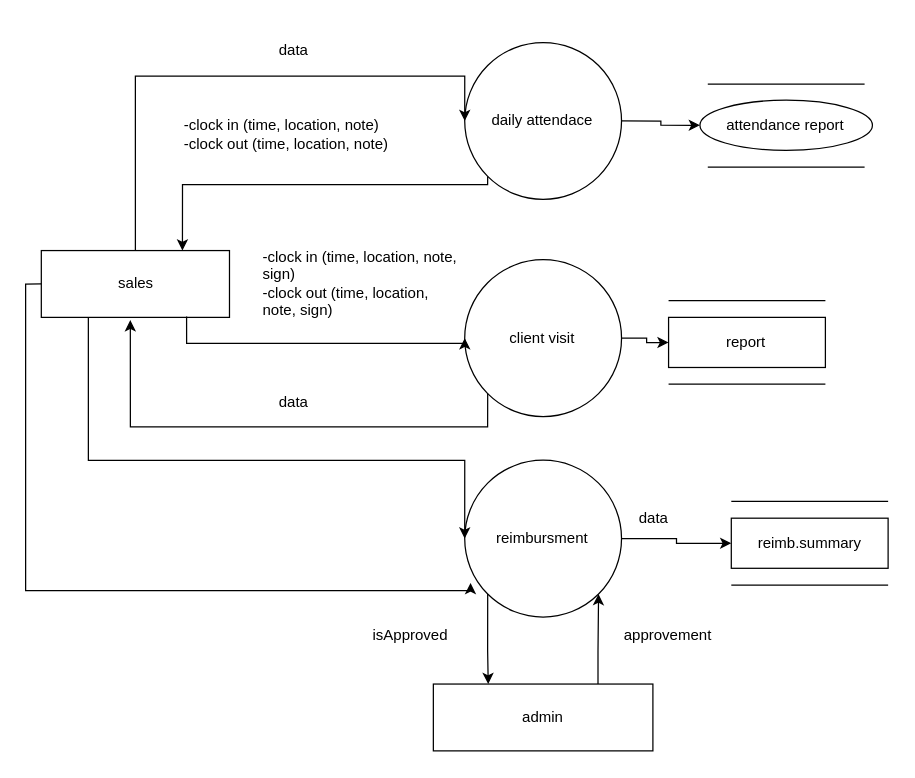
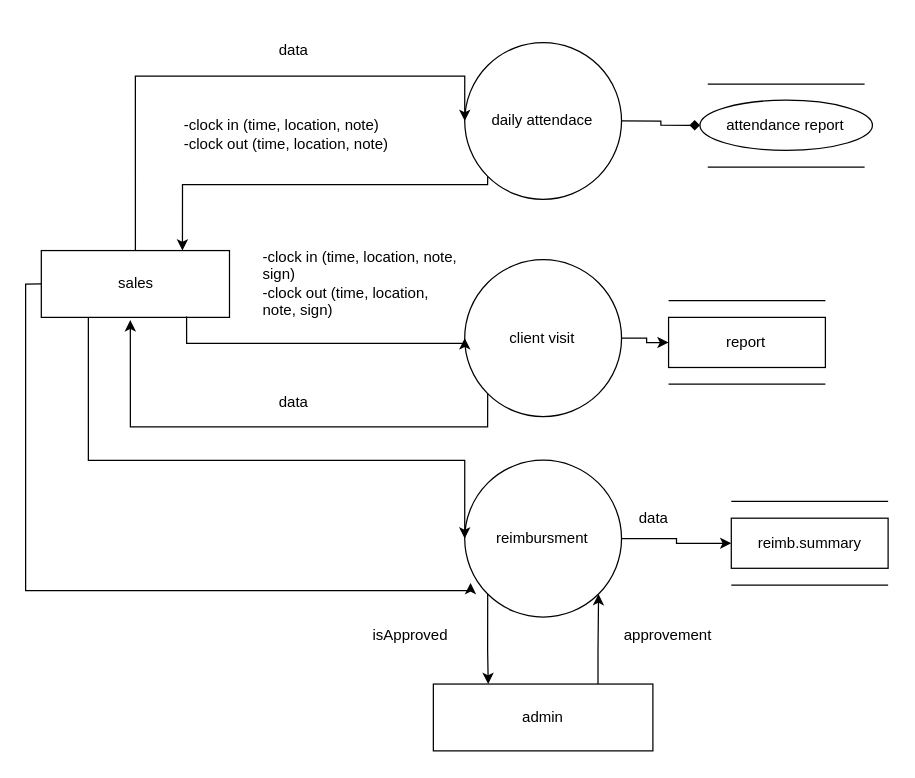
  <mxCell id="0" />
  <mxCell id="1" parent="0" />
  <mxCell id="2" value="" style="group" vertex="1" connectable="0" parent="1"><mxGeometry x="20" y="20" width="690" height="580" as="geometry" /></mxCell>
  <mxCell id="3" value="daily attendace" style="ellipse;whiteSpace=wrap;html=1;aspect=fixed;" vertex="1" parent="2"><mxGeometry x="351.273" y="13.364" width="125.455" height="125.455" as="geometry" /></mxCell>
  <mxCell id="4" value="reimbursment" style="ellipse;whiteSpace=wrap;html=1;aspect=fixed;" vertex="1" parent="2"><mxGeometry x="351.273" y="347.465" width="125.455" height="125.455" as="geometry" /></mxCell>
  <mxCell id="5" value="client visit" style="ellipse;whiteSpace=wrap;html=1;aspect=fixed;" vertex="1" parent="2"><mxGeometry x="351.273" y="187.097" width="125.455" height="125.455" as="geometry" /></mxCell>
  <mxCell id="6" style="edgeStyle=orthogonalEdgeStyle;rounded=0;orthogonalLoop=1;jettySize=auto;html=1;exitX=0.5;exitY=0;exitDx=0;exitDy=0;entryX=0;entryY=0.5;entryDx=0;entryDy=0;" edge="1" parent="2" source="8" target="3"><mxGeometry relative="1" as="geometry"><Array as="points"><mxPoint x="87.818" y="40.092" /><mxPoint x="351.273" y="40.092" /></Array></mxGeometry></mxCell>
  <mxCell id="7" style="edgeStyle=orthogonalEdgeStyle;rounded=0;orthogonalLoop=1;jettySize=auto;html=1;exitX=0.25;exitY=1;exitDx=0;exitDy=0;entryX=0;entryY=0.5;entryDx=0;entryDy=0;" edge="1" parent="2" source="8" target="4"><mxGeometry relative="1" as="geometry"><Array as="points"><mxPoint x="50.182" y="347.465" /><mxPoint x="351.273" y="347.465" /></Array></mxGeometry></mxCell>
  <mxCell id="8" value="sales" style="rounded=0;whiteSpace=wrap;html=1;" vertex="1" parent="2"><mxGeometry x="12.545" y="179.747" width="150.545" height="53.456" as="geometry" /></mxCell>
  <mxCell id="9" style="edgeStyle=orthogonalEdgeStyle;rounded=0;orthogonalLoop=1;jettySize=auto;html=1;exitX=0;exitY=1;exitDx=0;exitDy=0;entryX=0.75;entryY=0;entryDx=0;entryDy=0;" edge="1" parent="2" source="3" target="8"><mxGeometry relative="1" as="geometry"><Array as="points"><mxPoint x="125.455" y="126.959" /></Array></mxGeometry></mxCell>
  <mxCell id="10" style="edgeStyle=orthogonalEdgeStyle;rounded=0;orthogonalLoop=1;jettySize=auto;html=1;exitX=0;exitY=1;exitDx=0;exitDy=0;entryX=0.473;entryY=1.041;entryDx=0;entryDy=0;entryPerimeter=0;" edge="1" parent="2" source="5" target="8"><mxGeometry relative="1" as="geometry"><Array as="points"><mxPoint x="370.091" y="320.737" /><mxPoint x="84.055" y="320.737" /></Array></mxGeometry></mxCell>
  <mxCell id="11" style="edgeStyle=orthogonalEdgeStyle;rounded=0;orthogonalLoop=1;jettySize=auto;html=1;exitX=0.75;exitY=0;exitDx=0;exitDy=0;entryX=1;entryY=1;entryDx=0;entryDy=0;" edge="1" parent="2" source="12" target="4"><mxGeometry relative="1" as="geometry" /></mxCell>
  <mxCell id="12" value="admin" style="rounded=0;whiteSpace=wrap;html=1;" vertex="1" parent="2"><mxGeometry x="326.182" y="526.544" width="175.636" height="53.456" as="geometry" /></mxCell>
  <mxCell id="13" style="edgeStyle=orthogonalEdgeStyle;rounded=0;orthogonalLoop=1;jettySize=auto;html=1;exitX=0;exitY=1;exitDx=0;exitDy=0;entryX=0.25;entryY=0;entryDx=0;entryDy=0;" edge="1" parent="2" source="4" target="12"><mxGeometry relative="1" as="geometry" /></mxCell>
  <mxCell id="14" style="edgeStyle=orthogonalEdgeStyle;rounded=0;orthogonalLoop=1;jettySize=auto;html=1;exitX=0.5;exitY=1;exitDx=0;exitDy=0;" edge="1" parent="2"><mxGeometry relative="1" as="geometry"><mxPoint x="627.273" y="433.944" as="sourcePoint" /><mxPoint x="627.273" y="433.944" as="targetPoint" /></mxGeometry></mxCell>
  <mxCell id="15" value="reimb.summary" style="rounded=0;whiteSpace=wrap;html=1;" vertex="1" parent="2"><mxGeometry x="564.545" y="393.852" width="125.455" height="40.092" as="geometry" /></mxCell>
  <mxCell id="16" style="edgeStyle=orthogonalEdgeStyle;rounded=0;orthogonalLoop=1;jettySize=auto;html=1;exitX=1;exitY=0.5;exitDx=0;exitDy=0;entryX=0;entryY=0.5;entryDx=0;entryDy=0;" edge="1" parent="2" source="4" target="15"><mxGeometry relative="1" as="geometry" /></mxCell>
  <mxCell id="17" value="" style="endArrow=none;html=1;rounded=0;" edge="1" parent="2"><mxGeometry width="50" height="50" relative="1" as="geometry"><mxPoint x="564.545" y="380.488" as="sourcePoint" /><mxPoint x="690" y="380.488" as="targetPoint" /></mxGeometry></mxCell>
  <mxCell id="18" value="" style="endArrow=none;html=1;rounded=0;" edge="1" parent="2"><mxGeometry width="50" height="50" relative="1" as="geometry"><mxPoint x="564.545" y="447.308" as="sourcePoint" /><mxPoint x="690" y="447.308" as="targetPoint" /></mxGeometry></mxCell>
  <mxCell id="19" value="report" style="rounded=0;whiteSpace=wrap;html=1;" vertex="1" parent="2"><mxGeometry x="514.364" y="233.203" width="125.455" height="40.092" as="geometry" /></mxCell>
  <mxCell id="20" value="" style="endArrow=none;html=1;rounded=0;" edge="1" parent="2"><mxGeometry width="50" height="50" relative="1" as="geometry"><mxPoint x="514.364" y="219.839" as="sourcePoint" /><mxPoint x="639.818" y="219.839" as="targetPoint" /></mxGeometry></mxCell>
  <mxCell id="21" value="" style="endArrow=none;html=1;rounded=0;" edge="1" parent="2"><mxGeometry width="50" height="50" relative="1" as="geometry"><mxPoint x="514.364" y="286.659" as="sourcePoint" /><mxPoint x="639.818" y="286.659" as="targetPoint" /></mxGeometry></mxCell>
  <mxCell id="22" value="attendance report" style="ellipse;whiteSpace=wrap;html=1;align=center;" vertex="1" parent="2"><mxGeometry x="539.455" y="59.47" width="138" height="40.092" as="geometry" /></mxCell>
  <mxCell id="23" value="" style="endArrow=none;html=1;rounded=0;align=center;" edge="1" parent="2"><mxGeometry width="50" height="50" relative="1" as="geometry"><mxPoint x="545.727" y="46.547" as="sourcePoint" /><mxPoint x="671.182" y="46.547" as="targetPoint" /></mxGeometry></mxCell>
  <mxCell id="24" value="" style="endArrow=none;html=1;rounded=0;align=center;" edge="1" parent="2"><mxGeometry width="50" height="50" relative="1" as="geometry"><mxPoint x="545.727" y="112.926" as="sourcePoint" /><mxPoint x="671.182" y="112.926" as="targetPoint" /></mxGeometry></mxCell>
  <mxCell id="25" value="-clock in (time, location, note)&lt;br&gt;-clock out (time, location, note)" style="text;html=1;strokeColor=none;fillColor=none;align=left;verticalAlign=middle;whiteSpace=wrap;rounded=0;" vertex="1" parent="2"><mxGeometry x="125.455" y="66.82" width="225.818" height="40.092" as="geometry" /></mxCell>
  <mxCell id="26" style="edgeStyle=orthogonalEdgeStyle;rounded=0;orthogonalLoop=1;jettySize=auto;html=1;exitX=1;exitY=0.5;exitDx=0;exitDy=0;" edge="1" parent="2" source="5" target="19"><mxGeometry relative="1" as="geometry" /></mxCell>
  <mxCell id="27" style="edgeStyle=orthogonalEdgeStyle;rounded=0;orthogonalLoop=1;jettySize=auto;html=1;exitX=0.772;exitY=0.988;exitDx=0;exitDy=0;entryX=0;entryY=0.5;entryDx=0;entryDy=0;exitPerimeter=0;" edge="1" parent="2" source="8" target="5"><mxGeometry relative="1" as="geometry"><Array as="points"><mxPoint x="129.218" y="253.917" /></Array></mxGeometry></mxCell>
  <mxCell id="28" value="-clock in (time, location, note, sign)&lt;br&gt;-clock out (time, location, note, sign)" style="text;html=1;strokeColor=none;fillColor=none;align=left;verticalAlign=middle;whiteSpace=wrap;rounded=0;" vertex="1" parent="2"><mxGeometry x="188.182" y="179.747" width="163.091" height="53.456" as="geometry" /></mxCell>
  <mxCell id="29" value="data" style="text;html=1;strokeColor=none;fillColor=none;align=left;verticalAlign=middle;whiteSpace=wrap;rounded=0;" vertex="1" parent="2"><mxGeometry x="200.727" width="50.182" height="40.092" as="geometry" /></mxCell>
  <mxCell id="30" value="data" style="text;html=1;strokeColor=none;fillColor=none;align=left;verticalAlign=middle;whiteSpace=wrap;rounded=0;" vertex="1" parent="2"><mxGeometry x="200.727" y="280.645" width="50.182" height="40.092" as="geometry" /></mxCell>
  <mxCell id="31" value="isApproved" style="text;html=1;strokeColor=none;fillColor=none;align=left;verticalAlign=middle;whiteSpace=wrap;rounded=0;" vertex="1" parent="2"><mxGeometry x="276" y="467.742" width="87.818" height="40.092" as="geometry" /></mxCell>
  <mxCell id="32" value="approvement" style="text;html=1;strokeColor=none;fillColor=none;align=left;verticalAlign=middle;whiteSpace=wrap;rounded=0;" vertex="1" parent="2"><mxGeometry x="476.727" y="467.742" width="100.364" height="40.092" as="geometry" /></mxCell>
  <mxCell id="33" value="data" style="text;html=1;strokeColor=none;fillColor=none;align=left;verticalAlign=middle;whiteSpace=wrap;rounded=0;" vertex="1" parent="2"><mxGeometry x="489.273" y="374.194" width="37.636" height="40.092" as="geometry" /></mxCell>
- <mxCell id="34" style="edgeStyle=orthogonalEdgeStyle;rounded=0;orthogonalLoop=1;jettySize=auto;html=1;exitX=1;exitY=0.5;exitDx=0;exitDy=0;entryX=0;entryY=0.5;entryDx=0;entryDy=0;" edge="1" parent="2" source="3" target="22"><mxGeometry relative="1" as="geometry" /></mxCell>
+ <mxCell id="34" style="edgeStyle=orthogonalEdgeStyle;rounded=0;orthogonalLoop=1;jettySize=auto;html=1;exitX=1;exitY=0.5;exitDx=0;exitDy=0;entryX=0;entryY=0.5;entryDx=0;entryDy=0;endArrow=diamond;" edge="1" parent="2" source="3" target="22"><mxGeometry relative="1" as="geometry" /></mxCell>
  <mxCell id="35" style="edgeStyle=orthogonalEdgeStyle;rounded=0;orthogonalLoop=1;jettySize=auto;html=1;exitX=0;exitY=0.5;exitDx=0;exitDy=0;entryX=0.037;entryY=0.783;entryDx=0;entryDy=0;entryPerimeter=0;" edge="1" parent="2" source="8" target="4"><mxGeometry relative="1" as="geometry"><Array as="points"><mxPoint y="205.806" /><mxPoint y="451.705" /></Array></mxGeometry></mxCell>
